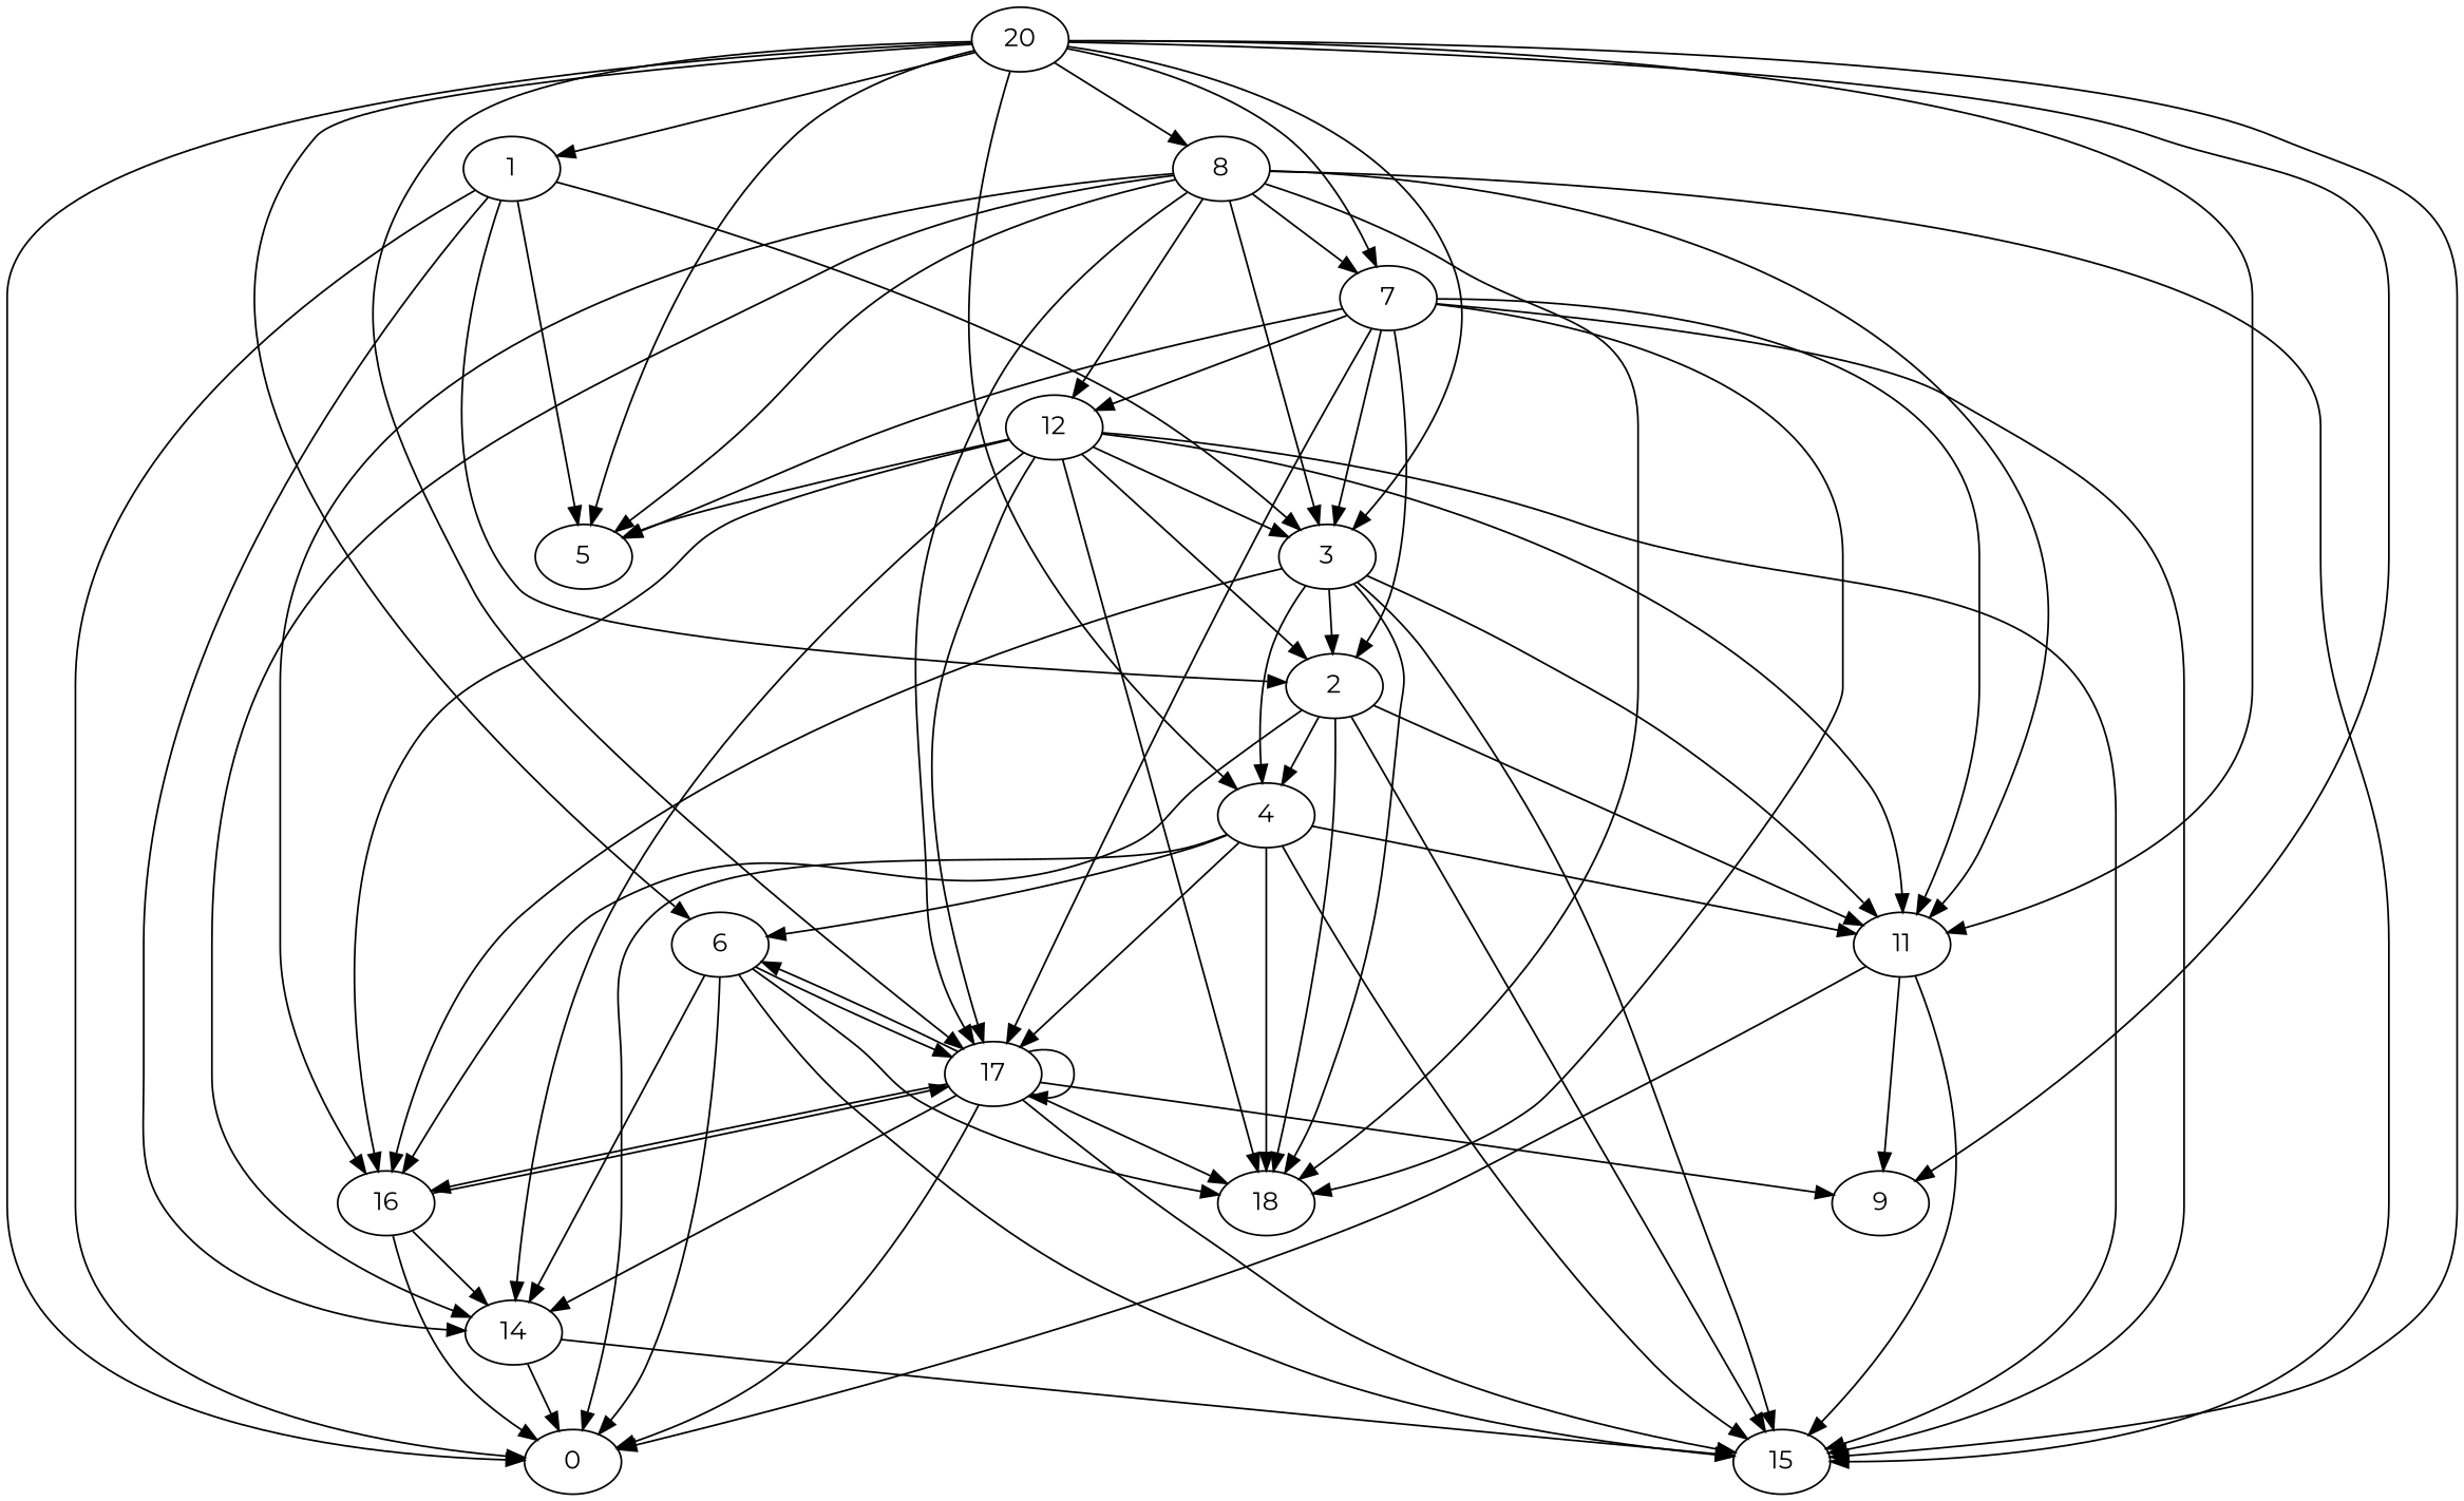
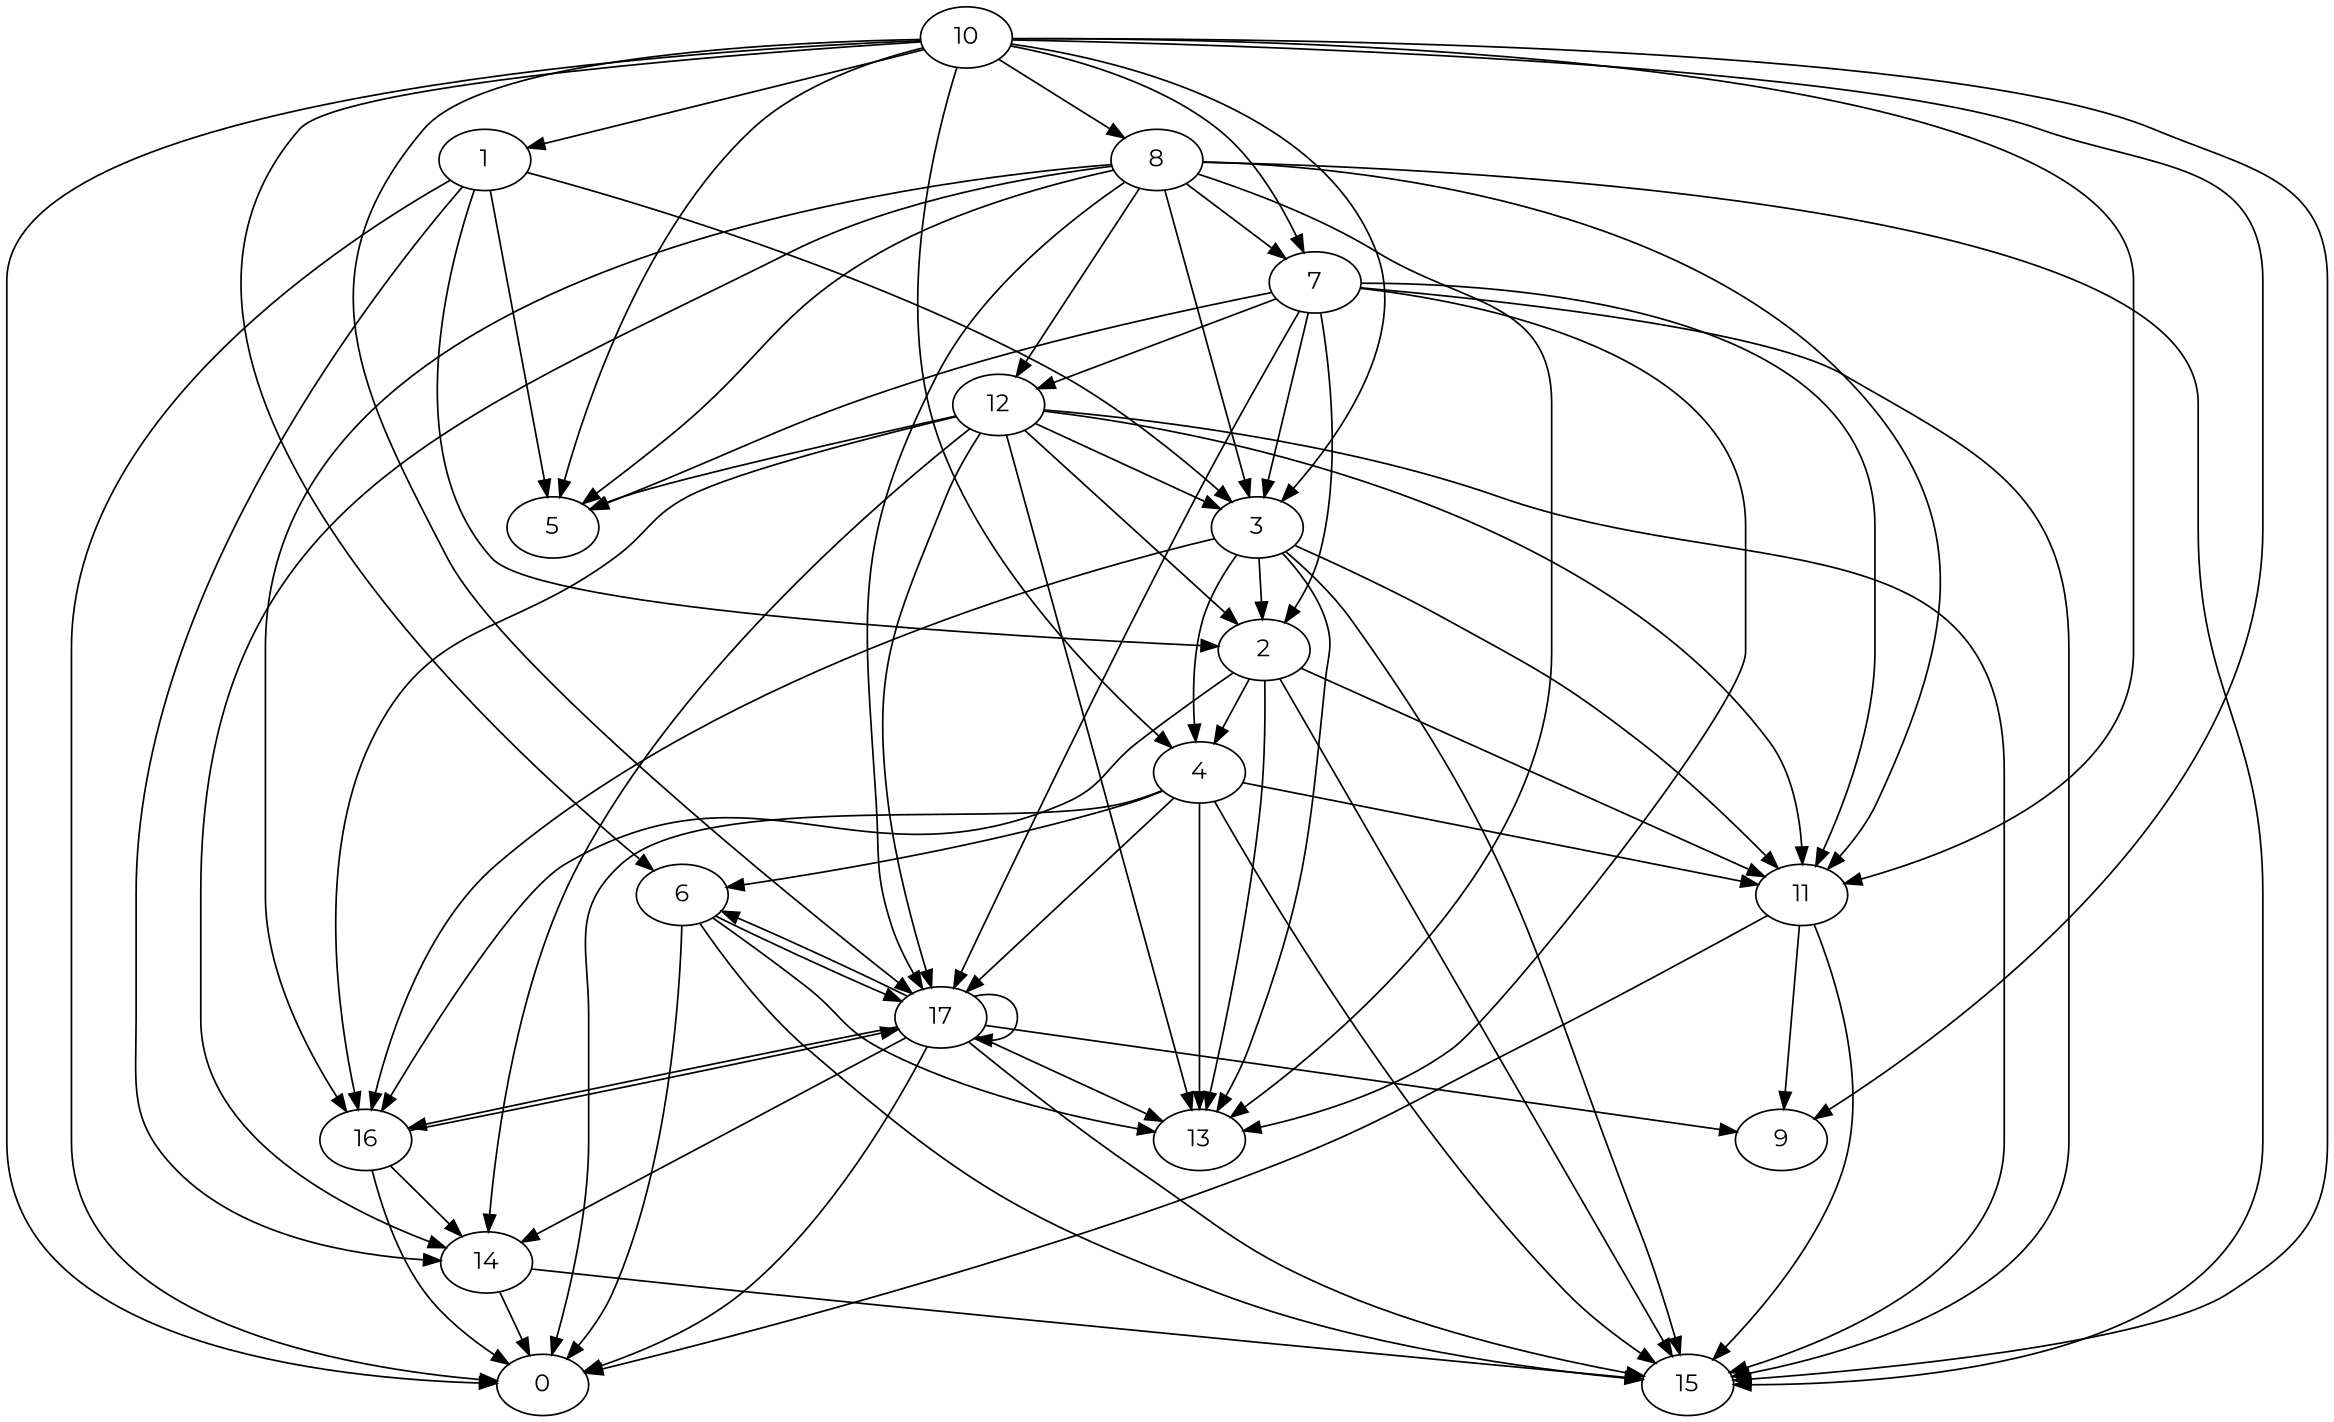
  digraph {
    fontname=Montserrat
    node [fontname=Montserrat]
    edge [fontname=Montserrat]
    1
    0
    2
    3
    5
    14
    4
    11
-   13 [label=18]
+   13
    15
    16
    6
    17
    9
    7
    12
    8
-   10 [label=20]
+   10
    1 -> 0
    1 -> 2
    1 -> 3
    1 -> 5
    1 -> 14
    2 -> 4
    2 -> 11
    2 -> 13
    2 -> 15
    2 -> 16
    3 -> 2
    3 -> 4
    3 -> 11
    3 -> 13
    3 -> 15
    3 -> 16
    14 -> 0
    14 -> 15
    4 -> 0
    4 -> 11
    4 -> 13
    4 -> 15
    4 -> 6
    4 -> 17
    11 -> 0
    11 -> 15
    11 -> 9
    16 -> 0
    16 -> 14
    16 -> 17
    6 -> 0
-   6 -> 14
    6 -> 13
    6 -> 15
    6 -> 17
    17 -> 0
    17 -> 14
    17 -> 13
    17 -> 15
    17 -> 16
    17 -> 6
    17 -> 17
    17 -> 9
    7 -> 2
    7 -> 3
    7 -> 5
    7 -> 11
    7 -> 13
    7 -> 15
    7 -> 17
    7 -> 12
    12 -> 2
    12 -> 3
    12 -> 5
    12 -> 14
    12 -> 11
    12 -> 13
    12 -> 15
    12 -> 16
    12 -> 17
    8 -> 3
    8 -> 5
    8 -> 14
    8 -> 11
    8 -> 13
    8 -> 15
    8 -> 16
    8 -> 17
    8 -> 7
    8 -> 12
    10 -> 1
    10 -> 0
    10 -> 3
    10 -> 5
    10 -> 4
    10 -> 11
    10 -> 15
    10 -> 6
    10 -> 17
    10 -> 9
    10 -> 7
    10 -> 8
  }
